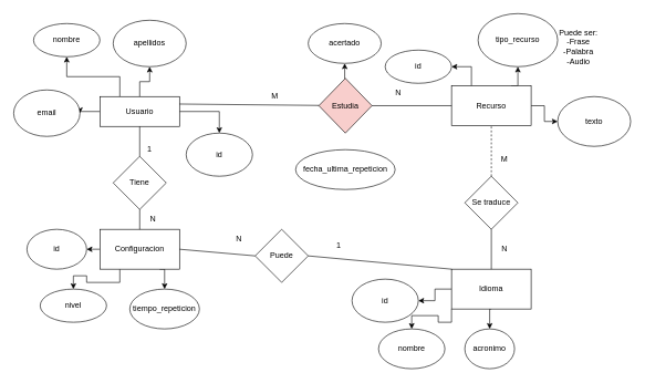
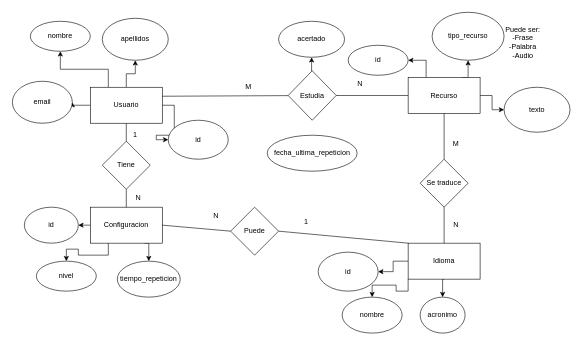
  <mxCell id="0" />
  <mxCell id="1" parent="0" />
  <mxCell id="2" style="edgeStyle=orthogonalEdgeStyle;rounded=0;orthogonalLoop=1;jettySize=auto;html=1;exitX=0.25;exitY=0;exitDx=0;exitDy=0;entryX=0.5;entryY=1;entryDx=0;entryDy=0;" edge="1" parent="1" source="6" target="7"><mxGeometry relative="1" as="geometry" /></mxCell>
  <mxCell id="3" style="edgeStyle=orthogonalEdgeStyle;rounded=0;orthogonalLoop=1;jettySize=auto;html=1;exitX=0.5;exitY=0;exitDx=0;exitDy=0;entryX=0.5;entryY=1;entryDx=0;entryDy=0;" edge="1" parent="1" source="6" target="8"><mxGeometry relative="1" as="geometry" /></mxCell>
  <mxCell id="4" style="edgeStyle=orthogonalEdgeStyle;rounded=0;orthogonalLoop=1;jettySize=auto;html=1;exitX=0;exitY=0.5;exitDx=0;exitDy=0;entryX=1;entryY=0.5;entryDx=0;entryDy=0;" edge="1" parent="1" source="6" target="9"><mxGeometry relative="1" as="geometry" /></mxCell>
  <mxCell id="5" value="" style="edgeStyle=orthogonalEdgeStyle;rounded=0;orthogonalLoop=1;jettySize=auto;html=1;" edge="1" parent="1" source="6" target="23"><mxGeometry relative="1" as="geometry" /></mxCell>
- <mxCell id="6" value="Usuario" style="rounded=0;whiteSpace=wrap;html=1;" vertex="1" parent="1"><mxGeometry x="150" y="145" width="120" height="45" as="geometry" /></mxCell>
+ <mxCell id="6" value="Usuario" style="rounded=0;whiteSpace=wrap;html=1;" vertex="1" parent="1"><mxGeometry x="150" y="145" width="120" height="60" as="geometry" /></mxCell>
  <mxCell id="7" value="nombre" style="ellipse;whiteSpace=wrap;html=1;" vertex="1" parent="1"><mxGeometry x="50" y="35" width="100" height="50" as="geometry" /></mxCell>
  <mxCell id="8" value="apellidos" style="ellipse;whiteSpace=wrap;html=1;" vertex="1" parent="1"><mxGeometry x="170" y="30" width="110" height="70" as="geometry" /></mxCell>
  <mxCell id="9" value="email" style="ellipse;whiteSpace=wrap;html=1;" vertex="1" parent="1"><mxGeometry x="20" y="135" width="100" height="70" as="geometry" /></mxCell>
  <mxCell id="10" style="edgeStyle=orthogonalEdgeStyle;rounded=0;orthogonalLoop=1;jettySize=auto;html=1;exitX=0;exitY=0.5;exitDx=0;exitDy=0;entryX=1;entryY=0.5;entryDx=0;entryDy=0;" edge="1" parent="1" source="13" target="24"><mxGeometry relative="1" as="geometry" /></mxCell>
  <mxCell id="11" style="edgeStyle=orthogonalEdgeStyle;rounded=0;orthogonalLoop=1;jettySize=auto;html=1;exitX=0.25;exitY=1;exitDx=0;exitDy=0;" edge="1" parent="1" source="13" target="25"><mxGeometry relative="1" as="geometry" /></mxCell>
  <mxCell id="12" style="edgeStyle=orthogonalEdgeStyle;rounded=0;orthogonalLoop=1;jettySize=auto;html=1;exitX=0.75;exitY=1;exitDx=0;exitDy=0;entryX=0.5;entryY=0;entryDx=0;entryDy=0;" edge="1" parent="1" source="13" target="43"><mxGeometry relative="1" as="geometry" /></mxCell>
  <mxCell id="13" value="Configuracion" style="rounded=0;whiteSpace=wrap;html=1;" vertex="1" parent="1"><mxGeometry x="150" y="345" width="120" height="60" as="geometry" /></mxCell>
  <mxCell id="14" value="Tiene" style="rhombus;whiteSpace=wrap;html=1;" vertex="1" parent="1"><mxGeometry x="170" y="235" width="80" height="80" as="geometry" /></mxCell>
  <mxCell id="15" value="N" style="text;html=1;strokeColor=none;fillColor=none;align=center;verticalAlign=middle;whiteSpace=wrap;rounded=0;" vertex="1" parent="1"><mxGeometry x="200" y="315" width="60" height="30" as="geometry" /></mxCell>
  <mxCell id="16" value="1" style="text;html=1;strokeColor=none;fillColor=none;align=center;verticalAlign=middle;whiteSpace=wrap;rounded=0;" vertex="1" parent="1"><mxGeometry x="195" y="210" width="60" height="30" as="geometry" /></mxCell>
  <mxCell id="17" style="edgeStyle=orthogonalEdgeStyle;rounded=0;orthogonalLoop=1;jettySize=auto;html=1;exitX=0.5;exitY=0;exitDx=0;exitDy=0;entryX=0.5;entryY=1;entryDx=0;entryDy=0;" edge="1" parent="1" source="18" target="47"><mxGeometry relative="1" as="geometry" /></mxCell>
- <mxCell id="18" value="Estudia" style="rhombus;whiteSpace=wrap;html=1;fillColor=#f8cecc;" vertex="1" parent="1"><mxGeometry x="480" y="117.5" width="80" height="82.5" as="geometry" /></mxCell>
+ <mxCell id="18" value="Estudia" style="rhombus;whiteSpace=wrap;html=1;" vertex="1" parent="1"><mxGeometry x="480" y="117.5" width="80" height="82.5" as="geometry" /></mxCell>
  <mxCell id="19" style="edgeStyle=orthogonalEdgeStyle;rounded=0;orthogonalLoop=1;jettySize=auto;html=1;exitX=0.25;exitY=0;exitDx=0;exitDy=0;entryX=1;entryY=0.5;entryDx=0;entryDy=0;" edge="1" parent="1" source="22" target="26"><mxGeometry relative="1" as="geometry" /></mxCell>
  <mxCell id="20" style="edgeStyle=orthogonalEdgeStyle;rounded=0;orthogonalLoop=1;jettySize=auto;html=1;exitX=0.75;exitY=0;exitDx=0;exitDy=0;entryX=0.5;entryY=1;entryDx=0;entryDy=0;" edge="1" parent="1" source="22" target="27"><mxGeometry relative="1" as="geometry" /></mxCell>
  <mxCell id="21" style="edgeStyle=orthogonalEdgeStyle;rounded=0;orthogonalLoop=1;jettySize=auto;html=1;exitX=1;exitY=0.5;exitDx=0;exitDy=0;entryX=0;entryY=0.5;entryDx=0;entryDy=0;" edge="1" parent="1" source="22" target="28"><mxGeometry relative="1" as="geometry" /></mxCell>
  <mxCell id="22" value="Recurso" style="rounded=0;whiteSpace=wrap;html=1;" vertex="1" parent="1"><mxGeometry x="680" y="128.75" width="120" height="60" as="geometry" /></mxCell>
  <mxCell id="23" value="id" style="ellipse;whiteSpace=wrap;html=1;" vertex="1" parent="1"><mxGeometry x="280" y="200" width="100" height="65" as="geometry" /></mxCell>
  <mxCell id="24" value="id" style="ellipse;whiteSpace=wrap;html=1;" vertex="1" parent="1"><mxGeometry x="40" y="345" width="90" height="60" as="geometry" /></mxCell>
  <mxCell id="25" value="nivel" style="ellipse;whiteSpace=wrap;html=1;" vertex="1" parent="1"><mxGeometry x="60" y="435" width="100" height="50" as="geometry" /></mxCell>
  <mxCell id="26" value="id" style="ellipse;whiteSpace=wrap;html=1;" vertex="1" parent="1"><mxGeometry x="580" y="75" width="100" height="50" as="geometry" /></mxCell>
  <mxCell id="27" value="tipo_recurso" style="ellipse;whiteSpace=wrap;html=1;" vertex="1" parent="1"><mxGeometry x="720" y="20" width="120" height="80" as="geometry" /></mxCell>
  <mxCell id="28" value="texto" style="ellipse;whiteSpace=wrap;html=1;" vertex="1" parent="1"><mxGeometry x="840" y="145" width="110" height="75" as="geometry" /></mxCell>
  <mxCell id="29" value="Puede ser:&lt;br&gt;-Frase&lt;br&gt;-Palabra&lt;br&gt;-Audio" style="text;html=1;strokeColor=none;fillColor=none;align=center;verticalAlign=middle;whiteSpace=wrap;rounded=0;" vertex="1" parent="1"><mxGeometry x="820" y="35" width="103" height="70" as="geometry" /></mxCell>
  <mxCell id="30" style="edgeStyle=orthogonalEdgeStyle;rounded=0;orthogonalLoop=1;jettySize=auto;html=1;exitX=0;exitY=0.5;exitDx=0;exitDy=0;entryX=1;entryY=0.5;entryDx=0;entryDy=0;" edge="1" parent="1" source="33" target="37"><mxGeometry relative="1" as="geometry" /></mxCell>
  <mxCell id="31" style="edgeStyle=orthogonalEdgeStyle;rounded=0;orthogonalLoop=1;jettySize=auto;html=1;exitX=0;exitY=1;exitDx=0;exitDy=0;entryX=0.5;entryY=0;entryDx=0;entryDy=0;" edge="1" parent="1" source="33" target="38"><mxGeometry relative="1" as="geometry" /></mxCell>
  <mxCell id="32" style="edgeStyle=orthogonalEdgeStyle;rounded=0;orthogonalLoop=1;jettySize=auto;html=1;exitX=0.5;exitY=1;exitDx=0;exitDy=0;entryX=0.5;entryY=0;entryDx=0;entryDy=0;" edge="1" parent="1" source="33" target="39"><mxGeometry relative="1" as="geometry" /></mxCell>
  <mxCell id="33" value="Idioma" style="rounded=0;whiteSpace=wrap;html=1;" vertex="1" parent="1"><mxGeometry x="680" y="405" width="120" height="60" as="geometry" /></mxCell>
  <mxCell id="34" value="Se traduce" style="rhombus;whiteSpace=wrap;html=1;" vertex="1" parent="1"><mxGeometry x="700" y="265" width="80" height="80" as="geometry" /></mxCell>
  <mxCell id="35" value="N" style="text;html=1;strokeColor=none;fillColor=none;align=center;verticalAlign=middle;whiteSpace=wrap;rounded=0;" vertex="1" parent="1"><mxGeometry x="730" y="360" width="60" height="30" as="geometry" /></mxCell>
  <mxCell id="36" value="M" style="text;html=1;strokeColor=none;fillColor=none;align=center;verticalAlign=middle;whiteSpace=wrap;rounded=0;" vertex="1" parent="1"><mxGeometry x="730" y="225" width="60" height="30" as="geometry" /></mxCell>
  <mxCell id="37" value="id" style="ellipse;whiteSpace=wrap;html=1;" vertex="1" parent="1"><mxGeometry x="530" y="420" width="100" height="65" as="geometry" /></mxCell>
  <mxCell id="38" value="nombre" style="ellipse;whiteSpace=wrap;html=1;" vertex="1" parent="1"><mxGeometry x="570" y="495" width="100" height="60" as="geometry" /></mxCell>
  <mxCell id="39" value="acronimo" style="ellipse;whiteSpace=wrap;html=1;" vertex="1" parent="1"><mxGeometry x="700" y="495" width="75" height="60" as="geometry" /></mxCell>
  <mxCell id="40" value="N" style="text;html=1;strokeColor=none;fillColor=none;align=center;verticalAlign=middle;whiteSpace=wrap;rounded=0;" vertex="1" parent="1"><mxGeometry x="570" y="125" width="60" height="30" as="geometry" /></mxCell>
  <mxCell id="41" value="M" style="text;html=1;strokeColor=none;fillColor=none;align=center;verticalAlign=middle;whiteSpace=wrap;rounded=0;" vertex="1" parent="1"><mxGeometry x="384" y="128.75" width="60" height="30" as="geometry" /></mxCell>
  <mxCell id="42" value="fecha_ultima_repeticion" style="ellipse;whiteSpace=wrap;html=1;" vertex="1" parent="1"><mxGeometry x="445" y="225" width="150" height="60" as="geometry" /></mxCell>
  <mxCell id="43" value="tiempo_repeticion" style="ellipse;whiteSpace=wrap;html=1;" vertex="1" parent="1"><mxGeometry x="195" y="435" width="105" height="60" as="geometry" /></mxCell>
  <mxCell id="44" value="Puede" style="rhombus;whiteSpace=wrap;html=1;" vertex="1" parent="1"><mxGeometry x="384" y="345" width="80" height="80" as="geometry" /></mxCell>
  <mxCell id="45" value="N" style="text;html=1;strokeColor=none;fillColor=none;align=center;verticalAlign=middle;whiteSpace=wrap;rounded=0;" vertex="1" parent="1"><mxGeometry x="330" y="345" width="60" height="30" as="geometry" /></mxCell>
  <mxCell id="46" value="1" style="text;html=1;strokeColor=none;fillColor=none;align=center;verticalAlign=middle;whiteSpace=wrap;rounded=0;" vertex="1" parent="1"><mxGeometry x="480" y="355" width="60" height="30" as="geometry" /></mxCell>
  <mxCell id="47" value="acertado" style="ellipse;whiteSpace=wrap;html=1;" vertex="1" parent="1"><mxGeometry x="464" y="35" width="110" height="60" as="geometry" /></mxCell>
- <mxCell id="48" value="" style="endArrow=none;html=1;rounded=0;entryX=0.5;entryY=1;entryDx=0;entryDy=0;dashed=1;" edge="1" parent="1" source="34" target="22"><mxGeometry width="50" height="50" relative="1" as="geometry"><mxPoint x="550" y="185" as="sourcePoint" /><mxPoint x="600" y="135" as="targetPoint" /></mxGeometry></mxCell>
+ <mxCell id="48" value="" style="endArrow=none;html=1;rounded=0;entryX=0.5;entryY=1;entryDx=0;entryDy=0;" edge="1" parent="1" source="34" target="22"><mxGeometry width="50" height="50" relative="1" as="geometry"><mxPoint x="550" y="185" as="sourcePoint" /><mxPoint x="600" y="135" as="targetPoint" /></mxGeometry></mxCell>
  <mxCell id="49" value="" style="endArrow=none;html=1;rounded=0;" edge="1" parent="1"><mxGeometry width="50" height="50" relative="1" as="geometry"><mxPoint x="740" y="405" as="sourcePoint" /><mxPoint x="740" y="345" as="targetPoint" /></mxGeometry></mxCell>
  <mxCell id="50" value="" style="endArrow=none;html=1;rounded=0;entryX=0;entryY=0.5;entryDx=0;entryDy=0;exitX=1;exitY=0.5;exitDx=0;exitDy=0;" edge="1" parent="1" source="18" target="22"><mxGeometry width="50" height="50" relative="1" as="geometry"><mxPoint x="760" y="285" as="sourcePoint" /><mxPoint x="760" y="208.75" as="targetPoint" /></mxGeometry></mxCell>
  <mxCell id="51" value="" style="endArrow=none;html=1;rounded=0;entryX=1;entryY=0.25;entryDx=0;entryDy=0;" edge="1" parent="1" source="18" target="6"><mxGeometry width="50" height="50" relative="1" as="geometry"><mxPoint x="770" y="295" as="sourcePoint" /><mxPoint x="770" y="218.75" as="targetPoint" /></mxGeometry></mxCell>
  <mxCell id="52" value="" style="endArrow=none;html=1;rounded=0;entryX=0;entryY=0;entryDx=0;entryDy=0;exitX=1;exitY=0.5;exitDx=0;exitDy=0;" edge="1" parent="1" source="44" target="33"><mxGeometry width="50" height="50" relative="1" as="geometry"><mxPoint x="780" y="305" as="sourcePoint" /><mxPoint x="780" y="228.75" as="targetPoint" /></mxGeometry></mxCell>
  <mxCell id="53" value="" style="endArrow=none;html=1;rounded=0;entryX=0;entryY=0.5;entryDx=0;entryDy=0;exitX=1;exitY=0.5;exitDx=0;exitDy=0;" edge="1" parent="1" source="13" target="44"><mxGeometry width="50" height="50" relative="1" as="geometry"><mxPoint x="790" y="315" as="sourcePoint" /><mxPoint x="790" y="238.75" as="targetPoint" /></mxGeometry></mxCell>
  <mxCell id="54" value="" style="endArrow=none;html=1;rounded=0;entryX=0.5;entryY=1;entryDx=0;entryDy=0;exitX=0.5;exitY=0;exitDx=0;exitDy=0;" edge="1" parent="1" source="13" target="14"><mxGeometry width="50" height="50" relative="1" as="geometry"><mxPoint x="800" y="325" as="sourcePoint" /><mxPoint x="800" y="248.75" as="targetPoint" /></mxGeometry></mxCell>
  <mxCell id="55" value="" style="endArrow=none;html=1;rounded=0;entryX=0.5;entryY=1;entryDx=0;entryDy=0;" edge="1" parent="1" source="14" target="6"><mxGeometry width="50" height="50" relative="1" as="geometry"><mxPoint x="810" y="335" as="sourcePoint" /><mxPoint x="810" y="258.75" as="targetPoint" /></mxGeometry></mxCell>
